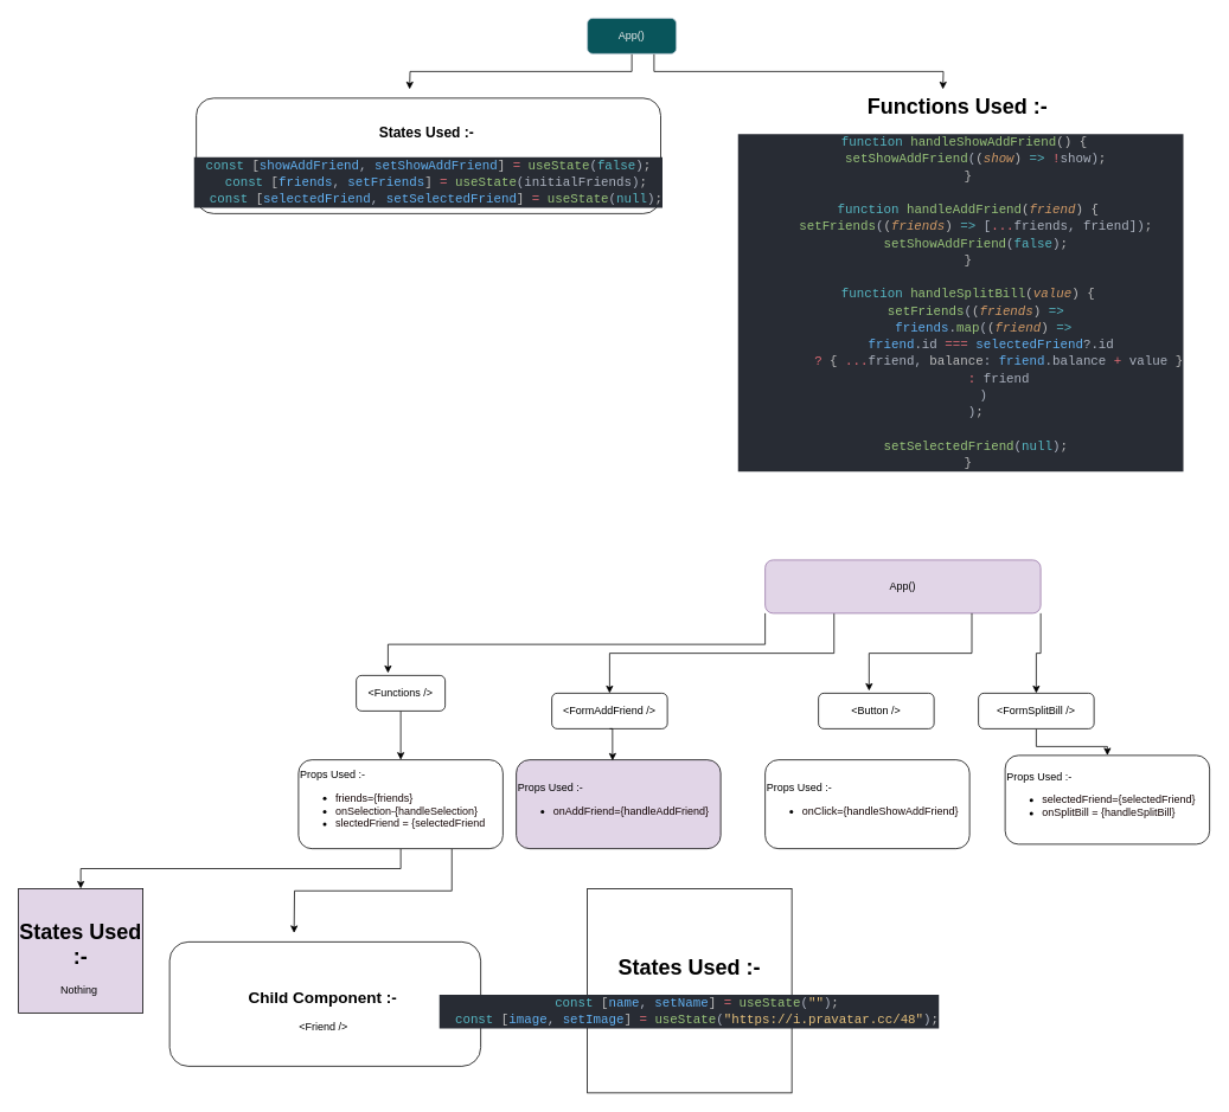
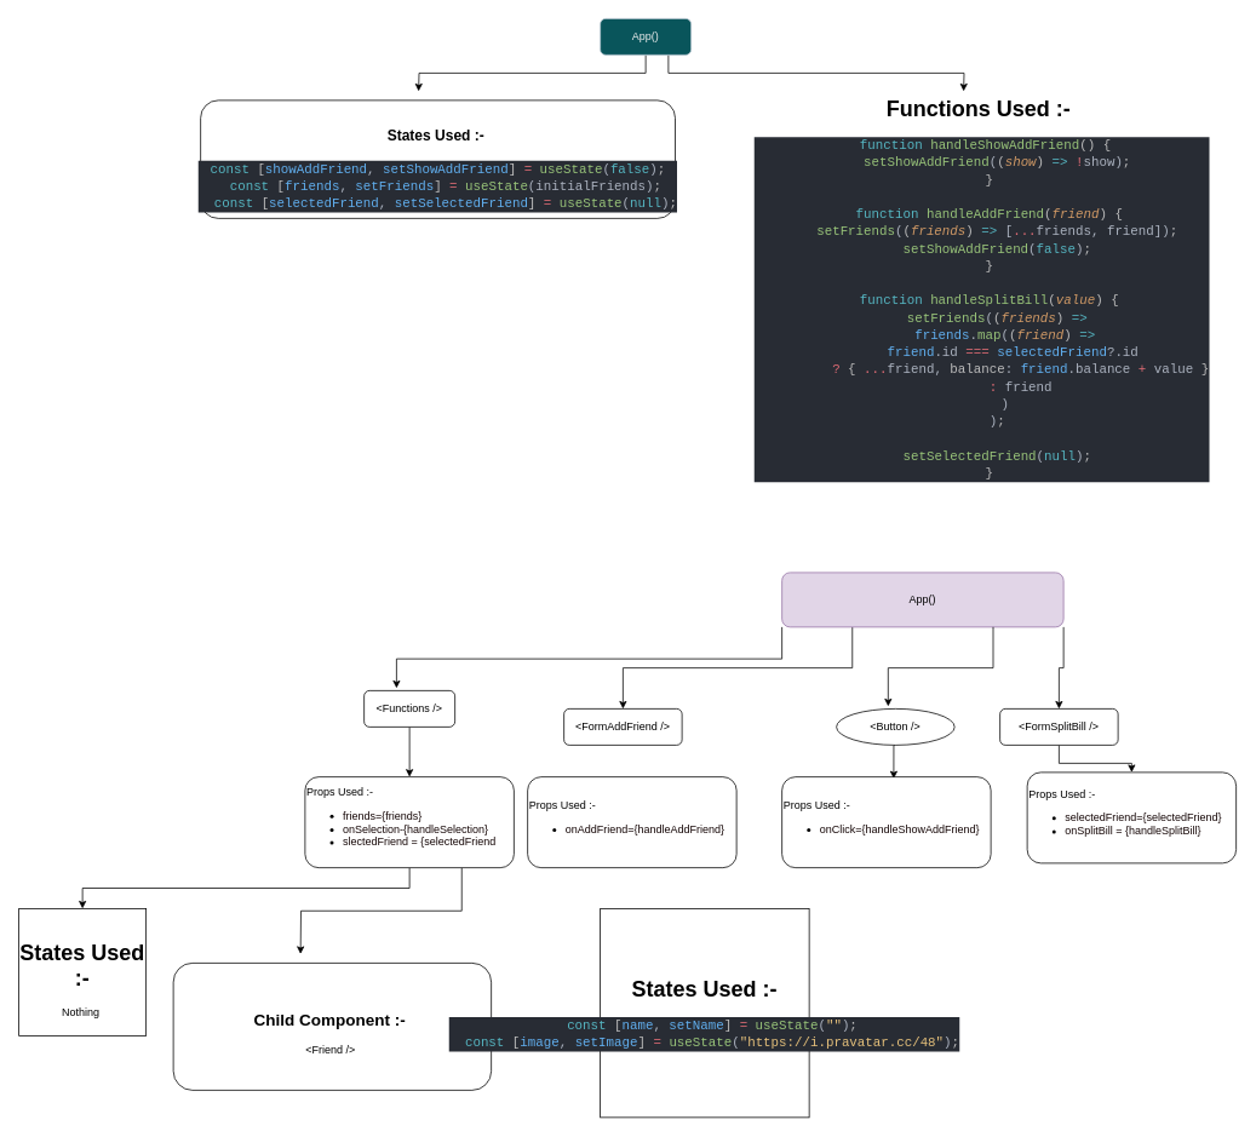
  <mxCell id="0" />
  <mxCell id="1" parent="0" />
  <mxCell id="2" style="edgeStyle=orthogonalEdgeStyle;rounded=0;orthogonalLoop=1;jettySize=auto;html=1;exitX=0.5;exitY=1;exitDx=0;exitDy=0;" edge="1" parent="1" source="4"><mxGeometry relative="1" as="geometry"><mxPoint x="460" y="100" as="targetPoint" /></mxGeometry></mxCell>
  <mxCell id="3" style="edgeStyle=orthogonalEdgeStyle;rounded=0;orthogonalLoop=1;jettySize=auto;html=1;exitX=0.75;exitY=1;exitDx=0;exitDy=0;" edge="1" parent="1" source="4"><mxGeometry relative="1" as="geometry"><mxPoint x="1060" y="100" as="targetPoint" /></mxGeometry></mxCell>
  <mxCell id="4" value="App()" style="rounded=1;whiteSpace=wrap;html=1;fontSize=12;glass=0;strokeWidth=1;shadow=0;labelBackgroundColor=none;fillColor=#09555B;strokeColor=#BAC8D3;fontColor=#EEEEEE;" parent="1" vertex="1"><mxGeometry x="660" y="20" width="100" height="40" as="geometry" /></mxCell>
  <mxCell id="5" value="" style="edgeStyle=orthogonalEdgeStyle;rounded=0;orthogonalLoop=1;jettySize=auto;html=1;" edge="1" parent="1" source="6" target="14"><mxGeometry relative="1" as="geometry" /></mxCell>
  <mxCell id="6" value="&amp;lt;Functions /&amp;gt;" style="rounded=1;whiteSpace=wrap;html=1;" vertex="1" parent="1"><mxGeometry x="400" y="760" width="100" height="40" as="geometry" /></mxCell>
  <mxCell id="7" value="&amp;lt;FormAddFriend /&amp;gt;" style="rounded=1;whiteSpace=wrap;html=1;" vertex="1" parent="1"><mxGeometry x="620" y="780" width="130" height="40" as="geometry" /></mxCell>
- <mxCell id="9" value="&amp;lt;Button /&amp;gt;" style="rounded=1;whiteSpace=wrap;html=1;" vertex="1" parent="1"><mxGeometry x="920" y="780" width="130" height="40" as="geometry" /></mxCell>
+ <mxCell id="8" style="edgeStyle=orthogonalEdgeStyle;rounded=0;orthogonalLoop=1;jettySize=auto;html=1;exitX=0.5;exitY=1;exitDx=0;exitDy=0;entryX=0.535;entryY=0.02;entryDx=0;entryDy=0;entryPerimeter=0;" edge="1" parent="1" source="9" target="18"><mxGeometry relative="1" as="geometry"><mxPoint x="1104.471" y="840" as="targetPoint" /></mxGeometry></mxCell>
+ <mxCell id="9" value="&amp;lt;Button /&amp;gt;" style="ellipse;whiteSpace=wrap;html=1;" vertex="1" parent="1"><mxGeometry x="920" y="780" width="130" height="40" as="geometry" /></mxCell>
  <mxCell id="10" value="" style="edgeStyle=orthogonalEdgeStyle;rounded=0;orthogonalLoop=1;jettySize=auto;html=1;" edge="1" parent="1" source="11" target="19"><mxGeometry relative="1" as="geometry" /></mxCell>
  <mxCell id="11" value="&amp;lt;FormSplitBill /&amp;gt;" style="rounded=1;whiteSpace=wrap;html=1;" vertex="1" parent="1"><mxGeometry x="1100" y="780" width="130" height="40" as="geometry" /></mxCell>
  <mxCell id="12" style="edgeStyle=orthogonalEdgeStyle;rounded=0;orthogonalLoop=1;jettySize=auto;html=1;exitX=0.5;exitY=1;exitDx=0;exitDy=0;entryX=0.5;entryY=0;entryDx=0;entryDy=0;" edge="1" parent="1" source="14" target="26"><mxGeometry relative="1" as="geometry" /></mxCell>
  <mxCell id="13" style="edgeStyle=orthogonalEdgeStyle;rounded=0;orthogonalLoop=1;jettySize=auto;html=1;exitX=0.75;exitY=1;exitDx=0;exitDy=0;" edge="1" parent="1" source="14"><mxGeometry relative="1" as="geometry"><mxPoint x="330" y="1050" as="targetPoint" /></mxGeometry></mxCell>
  <mxCell id="14" value="Props Used :-&amp;nbsp;&lt;div&gt;&lt;ul&gt;&lt;li&gt;&lt;div&gt;&lt;font color=&quot;#140505&quot;&gt;friends={friends}&lt;/font&gt;&lt;/div&gt;&lt;/li&gt;&lt;li&gt;&lt;div&gt;&lt;font color=&quot;#140505&quot;&gt;onSelection-{handleSelection}&lt;/font&gt;&lt;/div&gt;&lt;/li&gt;&lt;li&gt;&lt;div&gt;&lt;font color=&quot;#140505&quot;&gt;slectedFriend = {selectedFriend&lt;/font&gt;&lt;/div&gt;&lt;/li&gt;&lt;/ul&gt;&lt;/div&gt;" style="whiteSpace=wrap;html=1;rounded=1;align=left;" vertex="1" parent="1"><mxGeometry x="335" y="855" width="230" height="100" as="geometry" /></mxCell>
  <mxCell id="15" value="&lt;h1&gt;&lt;/h1&gt;&lt;h1&gt;&lt;span style=&quot;font-size: 16px;&quot;&gt;States Used :-&amp;nbsp;&lt;/span&gt;&lt;/h1&gt;&lt;div&gt;&lt;div style=&quot;color: #bbbbbb;background-color: #282c34;font-family: Consolas, 'Courier New', monospace;font-weight: normal;font-size: 14.4px;line-height: 19px;white-space: pre;&quot;&gt;&lt;div&gt;&lt;span style=&quot;color: #56b6c2;&quot;&gt;const&lt;/span&gt; [&lt;span style=&quot;color: #61afef;&quot;&gt;showAddFriend&lt;/span&gt;&lt;span style=&quot;color: #abb2bf;&quot;&gt;,&lt;/span&gt; &lt;span style=&quot;color: #61afef;&quot;&gt;setShowAddFriend&lt;/span&gt;] &lt;span style=&quot;color: #e06c75;&quot;&gt;=&lt;/span&gt; &lt;span style=&quot;color: #98c379;&quot;&gt;useState&lt;/span&gt;&lt;span style=&quot;color: #abb2bf;&quot;&gt;(&lt;/span&gt;&lt;span style=&quot;color: #56b6c2;&quot;&gt;false&lt;/span&gt;&lt;span style=&quot;color: #abb2bf;&quot;&gt;)&lt;/span&gt;;&lt;/div&gt;&lt;div&gt;&amp;nbsp; &lt;span style=&quot;color: #56b6c2;&quot;&gt;const&lt;/span&gt; [&lt;span style=&quot;color: #61afef;&quot;&gt;friends&lt;/span&gt;&lt;span style=&quot;color: #abb2bf;&quot;&gt;,&lt;/span&gt; &lt;span style=&quot;color: #61afef;&quot;&gt;setFriends&lt;/span&gt;] &lt;span style=&quot;color: #e06c75;&quot;&gt;=&lt;/span&gt; &lt;span style=&quot;color: #98c379;&quot;&gt;useState&lt;/span&gt;&lt;span style=&quot;color: #abb2bf;&quot;&gt;(initialFriends)&lt;/span&gt;;&lt;/div&gt;&lt;div&gt;&amp;nbsp; &lt;span style=&quot;color: #56b6c2;&quot;&gt;const&lt;/span&gt; [&lt;span style=&quot;color: #61afef;&quot;&gt;selectedFriend&lt;/span&gt;&lt;span style=&quot;color: #abb2bf;&quot;&gt;,&lt;/span&gt; &lt;span style=&quot;color: #61afef;&quot;&gt;setSelectedFriend&lt;/span&gt;] &lt;span style=&quot;color: #e06c75;&quot;&gt;=&lt;/span&gt; &lt;span style=&quot;color: #98c379;&quot;&gt;useState&lt;/span&gt;&lt;span style=&quot;color: #abb2bf;&quot;&gt;(&lt;/span&gt;&lt;span style=&quot;color: #56b6c2;&quot;&gt;null&lt;/span&gt;&lt;span style=&quot;color: #abb2bf;&quot;&gt;)&lt;/span&gt;;&lt;/div&gt;&lt;/div&gt;&lt;/div&gt;" style="rounded=1;whiteSpace=wrap;html=1;" vertex="1" parent="1"><mxGeometry x="220" y="110" width="522.5" height="130" as="geometry" /></mxCell>
  <mxCell id="16" value="&lt;h1&gt;Functions Used :-&amp;nbsp;&lt;/h1&gt;&lt;div&gt;&lt;div style=&quot;color: rgb(187, 187, 187); background-color: rgb(40, 44, 52); font-family: Consolas, &amp;quot;Courier New&amp;quot;, monospace; font-size: 14.4px; line-height: 19px; white-space: pre;&quot;&gt;&lt;div&gt;&amp;nbsp;&lt;span style=&quot;color: #56b6c2;&quot;&gt;function&lt;/span&gt; &lt;span style=&quot;color: #98c379;&quot;&gt;handleShowAddFriend&lt;/span&gt;() {&lt;/div&gt;&lt;div&gt;&amp;nbsp; &amp;nbsp; &lt;span style=&quot;color: #98c379;&quot;&gt;setShowAddFriend&lt;/span&gt;&lt;span style=&quot;color: #abb2bf;&quot;&gt;(&lt;/span&gt;(&lt;span style=&quot;color: #d19a66;font-style: italic;&quot;&gt;show&lt;/span&gt;) &lt;span style=&quot;color: #56b6c2;&quot;&gt;=&amp;gt;&lt;/span&gt; &lt;span style=&quot;color: #e06c75;&quot;&gt;!&lt;/span&gt;&lt;span style=&quot;color: #abb2bf;&quot;&gt;show)&lt;/span&gt;;&lt;/div&gt;&lt;div&gt;&amp;nbsp; }&lt;/div&gt;&lt;br&gt;&lt;div&gt;&amp;nbsp; &lt;span style=&quot;color: #56b6c2;&quot;&gt;function&lt;/span&gt; &lt;span style=&quot;color: #98c379;&quot;&gt;handleAddFriend&lt;/span&gt;(&lt;span style=&quot;color: #d19a66;font-style: italic;&quot;&gt;friend&lt;/span&gt;) {&lt;/div&gt;&lt;div&gt;&amp;nbsp; &amp;nbsp; &lt;span style=&quot;color: #98c379;&quot;&gt;setFriends&lt;/span&gt;&lt;span style=&quot;color: #abb2bf;&quot;&gt;(&lt;/span&gt;(&lt;span style=&quot;color: #d19a66;font-style: italic;&quot;&gt;friends&lt;/span&gt;) &lt;span style=&quot;color: #56b6c2;&quot;&gt;=&amp;gt;&lt;/span&gt; &lt;span style=&quot;color: #abb2bf;&quot;&gt;[&lt;/span&gt;&lt;span style=&quot;color: #e06c75;&quot;&gt;...&lt;/span&gt;&lt;span style=&quot;color: #abb2bf;&quot;&gt;friends,&lt;/span&gt; &lt;span style=&quot;color: #abb2bf;&quot;&gt;friend])&lt;/span&gt;;&lt;/div&gt;&lt;div&gt;&amp;nbsp; &amp;nbsp; &lt;span style=&quot;color: #98c379;&quot;&gt;setShowAddFriend&lt;/span&gt;&lt;span style=&quot;color: #abb2bf;&quot;&gt;(&lt;/span&gt;&lt;span style=&quot;color: #56b6c2;&quot;&gt;false&lt;/span&gt;&lt;span style=&quot;color: #abb2bf;&quot;&gt;)&lt;/span&gt;;&lt;/div&gt;&lt;div&gt;&amp;nbsp; }&lt;/div&gt;&lt;br&gt;&lt;div&gt;&amp;nbsp; &lt;span style=&quot;color: #56b6c2;&quot;&gt;function&lt;/span&gt; &lt;span style=&quot;color: #98c379;&quot;&gt;handleSplitBill&lt;/span&gt;(&lt;span style=&quot;color: #d19a66;font-style: italic;&quot;&gt;value&lt;/span&gt;) {&lt;/div&gt;&lt;div&gt;&amp;nbsp; &amp;nbsp; &lt;span style=&quot;color: #98c379;&quot;&gt;setFriends&lt;/span&gt;&lt;span style=&quot;color: #abb2bf;&quot;&gt;(&lt;/span&gt;(&lt;span style=&quot;color: #d19a66;font-style: italic;&quot;&gt;friends&lt;/span&gt;) &lt;span style=&quot;color: #56b6c2;&quot;&gt;=&amp;gt;&lt;/span&gt;&lt;/div&gt;&lt;div&gt;&amp;nbsp; &amp;nbsp; &amp;nbsp; &lt;span style=&quot;color: #61afef;&quot;&gt;friends&lt;/span&gt;&lt;span style=&quot;color: #abb2bf;&quot;&gt;.&lt;/span&gt;&lt;span style=&quot;color: #98c379;&quot;&gt;map&lt;/span&gt;&lt;span style=&quot;color: #abb2bf;&quot;&gt;(&lt;/span&gt;(&lt;span style=&quot;color: #d19a66;font-style: italic;&quot;&gt;friend&lt;/span&gt;) &lt;span style=&quot;color: #56b6c2;&quot;&gt;=&amp;gt;&lt;/span&gt;&lt;/div&gt;&lt;div&gt;&amp;nbsp; &amp;nbsp; &amp;nbsp; &amp;nbsp; &lt;span style=&quot;color: #61afef;&quot;&gt;friend&lt;/span&gt;&lt;span style=&quot;color: #abb2bf;&quot;&gt;.id&lt;/span&gt; &lt;span style=&quot;color: #e06c75;&quot;&gt;===&lt;/span&gt; &lt;span style=&quot;color: #61afef;&quot;&gt;selectedFriend&lt;/span&gt;&lt;span style=&quot;color: #abb2bf;&quot;&gt;?.id&lt;/span&gt;&lt;/div&gt;&lt;div&gt;&amp;nbsp; &amp;nbsp; &amp;nbsp; &amp;nbsp; &amp;nbsp; &lt;span style=&quot;color: #e06c75;&quot;&gt;?&lt;/span&gt; { &lt;span style=&quot;color: #e06c75;&quot;&gt;...&lt;/span&gt;&lt;span style=&quot;color: #abb2bf;&quot;&gt;friend,&lt;/span&gt; balance&lt;span style=&quot;color: #abb2bf;&quot;&gt;:&lt;/span&gt; &lt;span style=&quot;color: #61afef;&quot;&gt;friend&lt;/span&gt;&lt;span style=&quot;color: #abb2bf;&quot;&gt;.balance&lt;/span&gt; &lt;span style=&quot;color: #e06c75;&quot;&gt;+&lt;/span&gt; &lt;span style=&quot;color: #abb2bf;&quot;&gt;value&lt;/span&gt; }&lt;/div&gt;&lt;div&gt;&amp;nbsp; &amp;nbsp; &amp;nbsp; &amp;nbsp; &amp;nbsp; &lt;span style=&quot;color: #e06c75;&quot;&gt;:&lt;/span&gt; &lt;span style=&quot;color: #abb2bf;&quot;&gt;friend&lt;/span&gt;&lt;/div&gt;&lt;div&gt;&amp;nbsp; &amp;nbsp; &amp;nbsp; &lt;span style=&quot;color: #abb2bf;&quot;&gt;)&lt;/span&gt;&lt;/div&gt;&lt;div&gt;&amp;nbsp; &amp;nbsp; &lt;span style=&quot;color: #abb2bf;&quot;&gt;)&lt;/span&gt;;&lt;/div&gt;&lt;br&gt;&lt;div&gt;&amp;nbsp; &amp;nbsp; &lt;span style=&quot;color: #98c379;&quot;&gt;setSelectedFriend&lt;/span&gt;&lt;span style=&quot;color: #abb2bf;&quot;&gt;(&lt;/span&gt;&lt;span style=&quot;color: #56b6c2;&quot;&gt;null&lt;/span&gt;&lt;span style=&quot;color: #abb2bf;&quot;&gt;)&lt;/span&gt;;&lt;/div&gt;&lt;div&gt;&amp;nbsp; }&lt;/div&gt;&lt;/div&gt;&lt;/div&gt;" style="rounded=1;whiteSpace=wrap;html=1;" vertex="1" parent="1"><mxGeometry x="850" y="250" width="460" height="120" as="geometry" /></mxCell>
- <mxCell id="17" value="Props Used :-&amp;nbsp;&lt;div&gt;&lt;ul&gt;&lt;li&gt;&lt;font color=&quot;#140505&quot;&gt;onAddFriend={handleAddFriend}&lt;/font&gt;&lt;/li&gt;&lt;/ul&gt;&lt;/div&gt;" style="whiteSpace=wrap;html=1;rounded=1;align=left;fillColor=#e1d5e7;" vertex="1" parent="1"><mxGeometry x="580" y="855" width="230" height="100" as="geometry" /></mxCell>
+ <mxCell id="17" value="Props Used :-&amp;nbsp;&lt;div&gt;&lt;ul&gt;&lt;li&gt;&lt;font color=&quot;#140505&quot;&gt;onAddFriend={handleAddFriend}&lt;/font&gt;&lt;/li&gt;&lt;/ul&gt;&lt;/div&gt;" style="whiteSpace=wrap;html=1;rounded=1;align=left;" vertex="1" parent="1"><mxGeometry x="580" y="855" width="230" height="100" as="geometry" /></mxCell>
  <mxCell id="18" value="Props Used :-&amp;nbsp;&lt;div&gt;&lt;ul&gt;&lt;li&gt;&lt;font color=&quot;#140505&quot;&gt;onClick={handleShowAddFriend}&lt;/font&gt;&lt;/li&gt;&lt;/ul&gt;&lt;/div&gt;" style="whiteSpace=wrap;html=1;rounded=1;align=left;" vertex="1" parent="1"><mxGeometry x="860" y="855" width="230" height="100" as="geometry" /></mxCell>
  <mxCell id="19" value="Props Used :-&amp;nbsp;&lt;div&gt;&lt;ul&gt;&lt;li&gt;&lt;font color=&quot;#140505&quot;&gt;selectedFriend={selectedFriend}&lt;/font&gt;&lt;/li&gt;&lt;li&gt;&lt;font color=&quot;#140505&quot;&gt;onSplitBill = {handleSplitBill}&lt;/font&gt;&lt;/li&gt;&lt;/ul&gt;&lt;/div&gt;" style="whiteSpace=wrap;html=1;rounded=1;align=left;" vertex="1" parent="1"><mxGeometry x="1130" y="850" width="230" height="100" as="geometry" /></mxCell>
  <mxCell id="20" style="edgeStyle=orthogonalEdgeStyle;rounded=0;orthogonalLoop=1;jettySize=auto;html=1;exitX=0;exitY=1;exitDx=0;exitDy=0;entryX=0.357;entryY=-0.067;entryDx=0;entryDy=0;entryPerimeter=0;" edge="1" parent="1" source="23" target="6"><mxGeometry relative="1" as="geometry"><mxPoint x="520" y="730" as="targetPoint" /></mxGeometry></mxCell>
  <mxCell id="21" style="edgeStyle=orthogonalEdgeStyle;rounded=0;orthogonalLoop=1;jettySize=auto;html=1;exitX=0.25;exitY=1;exitDx=0;exitDy=0;entryX=0.5;entryY=0;entryDx=0;entryDy=0;" edge="1" parent="1" source="23" target="7"><mxGeometry relative="1" as="geometry" /></mxCell>
  <mxCell id="22" style="edgeStyle=orthogonalEdgeStyle;rounded=0;orthogonalLoop=1;jettySize=auto;html=1;exitX=1;exitY=1;exitDx=0;exitDy=0;entryX=0.5;entryY=0;entryDx=0;entryDy=0;" edge="1" parent="1" source="23" target="11"><mxGeometry relative="1" as="geometry" /></mxCell>
  <mxCell id="23" value="App()" style="rounded=1;whiteSpace=wrap;html=1;fillColor=#e1d5e7;strokeColor=#9673a6;" vertex="1" parent="1"><mxGeometry x="860" y="630" width="310" height="60" as="geometry" /></mxCell>
  <mxCell id="24" style="edgeStyle=orthogonalEdgeStyle;rounded=0;orthogonalLoop=1;jettySize=auto;html=1;exitX=0.75;exitY=1;exitDx=0;exitDy=0;entryX=0.438;entryY=-0.067;entryDx=0;entryDy=0;entryPerimeter=0;" edge="1" parent="1" source="23" target="9"><mxGeometry relative="1" as="geometry" /></mxCell>
- <mxCell id="25" style="edgeStyle=orthogonalEdgeStyle;rounded=0;orthogonalLoop=1;jettySize=auto;html=1;exitX=0.5;exitY=1;exitDx=0;exitDy=0;entryX=0.471;entryY=0.009;entryDx=0;entryDy=0;entryPerimeter=0;" edge="1" parent="1" source="7" target="17"><mxGeometry relative="1" as="geometry" /></mxCell>
- <mxCell id="26" value="&lt;h1&gt;States Used :-&lt;/h1&gt;&lt;div&gt;Nothing&amp;nbsp;&lt;/div&gt;" style="whiteSpace=wrap;html=1;aspect=fixed;fillColor=#e1d5e7;" vertex="1" parent="1"><mxGeometry x="20" y="1000" width="140" height="140" as="geometry" /></mxCell>
+ <mxCell id="26" value="&lt;h1&gt;States Used :-&lt;/h1&gt;&lt;div&gt;Nothing&amp;nbsp;&lt;/div&gt;" style="whiteSpace=wrap;html=1;aspect=fixed;" vertex="1" parent="1"><mxGeometry x="20" y="1000" width="140" height="140" as="geometry" /></mxCell>
  <mxCell id="27" value="&lt;h2&gt;Child Component :-&amp;nbsp;&lt;/h2&gt;&lt;div&gt;&amp;lt;Friend /&amp;gt;&amp;nbsp;&lt;/div&gt;" style="rounded=1;whiteSpace=wrap;html=1;" vertex="1" parent="1"><mxGeometry x="190" y="1060" width="350" height="140" as="geometry" /></mxCell>
  <mxCell id="28" value="&lt;h1&gt;States Used :-&lt;/h1&gt;&lt;div&gt;&lt;div style=&quot;color: rgb(187, 187, 187); background-color: rgb(40, 44, 52); font-family: Consolas, &amp;quot;Courier New&amp;quot;, monospace; font-size: 14.4px; line-height: 19px; white-space: pre;&quot;&gt;&lt;div&gt;&amp;nbsp; &lt;span style=&quot;color: #56b6c2;&quot;&gt;const&lt;/span&gt; [&lt;span style=&quot;color: #61afef;&quot;&gt;name&lt;/span&gt;&lt;span style=&quot;color: #abb2bf;&quot;&gt;,&lt;/span&gt; &lt;span style=&quot;color: #61afef;&quot;&gt;setName&lt;/span&gt;] &lt;span style=&quot;color: #e06c75;&quot;&gt;=&lt;/span&gt; &lt;span style=&quot;color: #98c379;&quot;&gt;useState&lt;/span&gt;&lt;span style=&quot;color: #abb2bf;&quot;&gt;(&lt;/span&gt;&lt;span style=&quot;color: #e5c07b;&quot;&gt;&quot;&quot;&lt;/span&gt;&lt;span style=&quot;color: #abb2bf;&quot;&gt;)&lt;/span&gt;;&lt;/div&gt;&lt;div&gt;&amp;nbsp; &lt;span style=&quot;color: #56b6c2;&quot;&gt;const&lt;/span&gt; [&lt;span style=&quot;color: #61afef;&quot;&gt;image&lt;/span&gt;&lt;span style=&quot;color: #abb2bf;&quot;&gt;,&lt;/span&gt; &lt;span style=&quot;color: #61afef;&quot;&gt;setImage&lt;/span&gt;] &lt;span style=&quot;color: #e06c75;&quot;&gt;=&lt;/span&gt; &lt;span style=&quot;color: #98c379;&quot;&gt;useState&lt;/span&gt;&lt;span style=&quot;color: #abb2bf;&quot;&gt;(&lt;/span&gt;&lt;span style=&quot;color: #e5c07b;&quot;&gt;&quot;https://i.pravatar.cc/48&quot;&lt;/span&gt;&lt;span style=&quot;color: #abb2bf;&quot;&gt;)&lt;/span&gt;;&lt;/div&gt;&lt;/div&gt;&lt;/div&gt;&lt;div&gt;&lt;br&gt;&lt;/div&gt;" style="whiteSpace=wrap;html=1;aspect=fixed;" vertex="1" parent="1"><mxGeometry x="660" y="1000" width="230" height="230" as="geometry" /></mxCell>
